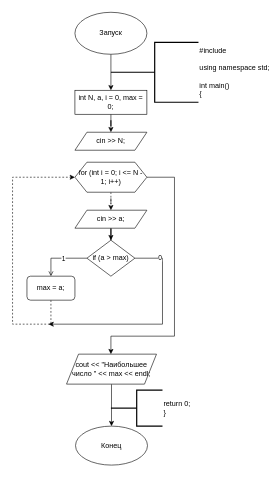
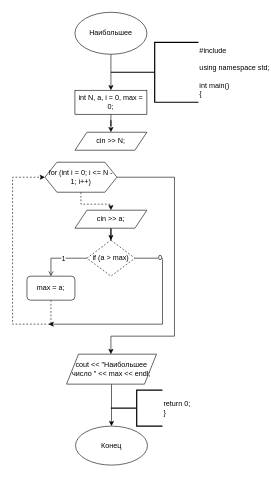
  <mxCell id="0" />
  <mxCell id="1" parent="0" />
  <mxCell id="2" value="" style="edgeStyle=orthogonalEdgeStyle;rounded=0;orthogonalLoop=1;jettySize=auto;html=1;" edge="1" parent="1" source="3" target="5"><mxGeometry relative="1" as="geometry" /></mxCell>
- <mxCell id="3" value="Запуск" style="ellipse;whiteSpace=wrap;html=1;" vertex="1" parent="1"><mxGeometry x="124" y="20" width="120" height="70" as="geometry" /></mxCell>
+ <mxCell id="3" value="Наибольшее" style="ellipse;whiteSpace=wrap;html=1;" vertex="1" parent="1"><mxGeometry x="124" y="20" width="120" height="70" as="geometry" /></mxCell>
  <mxCell id="4" value="" style="edgeStyle=orthogonalEdgeStyle;rounded=0;orthogonalLoop=1;jettySize=auto;html=1;" edge="1" parent="1" source="5" target="6"><mxGeometry relative="1" as="geometry" /></mxCell>
  <mxCell id="5" value="int N, a, i = 0, max = 0;" style="whiteSpace=wrap;html=1;" vertex="1" parent="1"><mxGeometry x="124" y="150" width="120" height="40" as="geometry" /></mxCell>
  <mxCell id="6" value="cin &gt;&gt; N;" style="shape=parallelogram;perimeter=parallelogramPerimeter;whiteSpace=wrap;html=1;fixedSize=1;" vertex="1" parent="1"><mxGeometry x="124" y="220" width="120" height="30" as="geometry" /></mxCell>
  <mxCell id="7" value="" style="edgeStyle=orthogonalEdgeStyle;rounded=0;orthogonalLoop=1;jettySize=auto;html=1;dashed=1;" edge="1" parent="1" source="9" target="11"><mxGeometry relative="1" as="geometry" /></mxCell>
  <mxCell id="8" style="edgeStyle=orthogonalEdgeStyle;rounded=0;orthogonalLoop=1;jettySize=auto;html=1;" edge="1" parent="1" source="9" target="20"><mxGeometry relative="1" as="geometry"><mxPoint x="184" y="600" as="targetPoint" /><Array as="points"><mxPoint x="290" y="295" /><mxPoint x="290" y="560" /><mxPoint x="184" y="560" /></Array></mxGeometry></mxCell>
- <mxCell id="9" value="for (int i = 0; i &lt;= N - 1; i++)" style="shape=hexagon;perimeter=hexagonPerimeter2;whiteSpace=wrap;html=1;fixedSize=1;" vertex="1" parent="1"><mxGeometry x="124" y="270" width="120" height="50" as="geometry" /></mxCell>
+ <mxCell id="9" value="for (int i = 0; i &lt;= N - 1; i++)" style="shape=hexagon;perimeter=hexagonPerimeter2;whiteSpace=wrap;html=1;fixedSize=1;" vertex="1" parent="1"><mxGeometry x="74" y="270" width="120" height="50" as="geometry" /></mxCell>
  <mxCell id="10" value="" style="edgeStyle=orthogonalEdgeStyle;rounded=0;orthogonalLoop=1;jettySize=auto;html=1;" edge="1" parent="1" source="11" target="16"><mxGeometry relative="1" as="geometry" /></mxCell>
  <mxCell id="11" value="cin &gt;&gt; a;" style="shape=parallelogram;perimeter=parallelogramPerimeter;whiteSpace=wrap;html=1;fixedSize=1;" vertex="1" parent="1"><mxGeometry x="124" y="350" width="120" height="30" as="geometry" /></mxCell>
  <mxCell id="12" value="" style="edgeStyle=orthogonalEdgeStyle;rounded=0;orthogonalLoop=1;jettySize=auto;html=1;endArrow=open;" edge="1" parent="1" source="16" target="18"><mxGeometry relative="1" as="geometry"><Array as="points"><mxPoint x="84" y="430" /></Array></mxGeometry></mxCell>
  <mxCell id="13" value="1" style="edgeLabel;html=1;align=center;verticalAlign=middle;resizable=0;points=[];" vertex="1" connectable="0" parent="12"><mxGeometry x="-0.111" y="1" relative="1" as="geometry"><mxPoint as="offset" /></mxGeometry></mxCell>
  <mxCell id="14" style="edgeStyle=orthogonalEdgeStyle;rounded=0;orthogonalLoop=1;jettySize=auto;html=1;" edge="1" parent="1" source="16"><mxGeometry relative="1" as="geometry"><mxPoint x="80" y="540" as="targetPoint" /><Array as="points"><mxPoint x="270" y="430" /><mxPoint x="270" y="540" /></Array></mxGeometry></mxCell>
  <mxCell id="15" value="0" style="edgeLabel;html=1;align=center;verticalAlign=middle;resizable=0;points=[];" vertex="1" connectable="0" parent="14"><mxGeometry x="-0.764" y="2" relative="1" as="geometry"><mxPoint as="offset" /></mxGeometry></mxCell>
- <mxCell id="16" value="if (a &gt; max)" style="rhombus;whiteSpace=wrap;html=1;" vertex="1" parent="1"><mxGeometry x="144" y="400" width="80" height="60" as="geometry" /></mxCell>
+ <mxCell id="16" value="if (a &gt; max)" style="rhombus;whiteSpace=wrap;html=1;dashed=1;" vertex="1" parent="1"><mxGeometry x="144" y="400" width="80" height="60" as="geometry" /></mxCell>
  <mxCell id="17" style="edgeStyle=orthogonalEdgeStyle;rounded=0;orthogonalLoop=1;jettySize=auto;html=1;entryX=0;entryY=0.5;entryDx=0;entryDy=0;dashed=1;" edge="1" parent="1" source="18" target="9"><mxGeometry relative="1" as="geometry"><Array as="points"><mxPoint x="84" y="540" /><mxPoint x="20" y="540" /><mxPoint x="20" y="295" /></Array></mxGeometry></mxCell>
  <mxCell id="18" value="max = a;" style="whiteSpace=wrap;html=1;rounded=1;" vertex="1" parent="1"><mxGeometry x="44" y="460" width="80" height="40" as="geometry" /></mxCell>
  <mxCell id="19" value="" style="edgeStyle=orthogonalEdgeStyle;rounded=0;orthogonalLoop=1;jettySize=auto;html=1;" edge="1" parent="1" source="20" target="21"><mxGeometry relative="1" as="geometry" /></mxCell>
  <mxCell id="20" value="cout &lt;&lt; &quot;Наибольшее число &quot; &lt;&lt; max &lt;&lt; endl;" style="shape=parallelogram;perimeter=parallelogramPerimeter;whiteSpace=wrap;html=1;fixedSize=1;" vertex="1" parent="1"><mxGeometry x="110" y="590" width="150" height="50" as="geometry" /></mxCell>
  <mxCell id="21" value="Конец" style="ellipse;whiteSpace=wrap;html=1;" vertex="1" parent="1"><mxGeometry x="125" y="710" width="120" height="65" as="geometry" /></mxCell>
  <mxCell id="22" value="return 0;&#10;}" style="strokeWidth=2;html=1;shape=mxgraph.flowchart.annotation_2;align=left;labelPosition=right;pointerEvents=1;" vertex="1" parent="1"><mxGeometry x="184" y="650" width="86" height="60" as="geometry" /></mxCell>
  <mxCell id="23" value="#include &lt;br&gt;&lt;br&gt;using namespace std;&lt;br&gt;&lt;br&gt;int main()&lt;br&gt;{" style="strokeWidth=2;html=1;shape=mxgraph.flowchart.annotation_2;align=left;labelPosition=right;pointerEvents=1;" vertex="1" parent="1"><mxGeometry x="184" y="70" width="146" height="100" as="geometry" /></mxCell>
